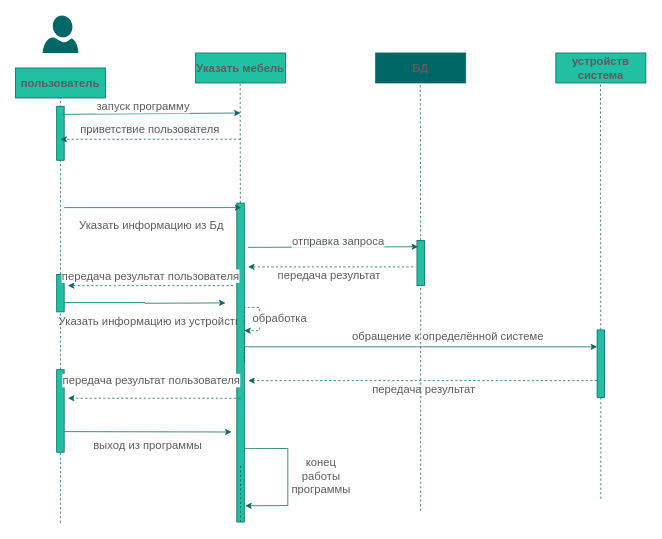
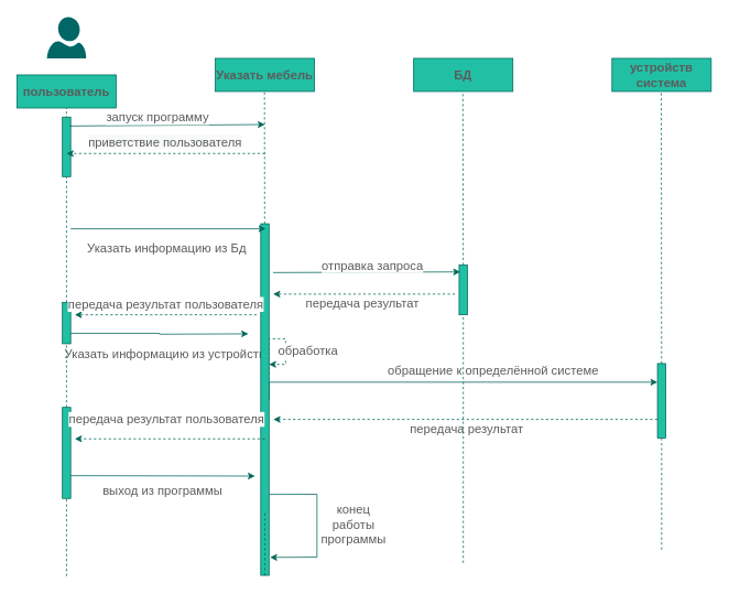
  <mxCell id="0" />
  <mxCell id="1" parent="0" />
  <mxCell id="2" value="пользователь" style="rounded=0;whiteSpace=wrap;html=1;fillColor=#21C0A5;strokeColor=#006658;fontStyle=1;fontSize=15;fontColor=#5C5C5C;" parent="1" vertex="1"><mxGeometry x="20" y="90" width="120" height="40" as="geometry" /></mxCell>
  <mxCell id="3" value="Указать мебель" style="rounded=0;whiteSpace=wrap;html=1;fillColor=#21C0A5;strokeColor=#006658;fontStyle=1;fontSize=15;fontColor=#5C5C5C;" parent="1" vertex="1"><mxGeometry x="260" y="70" width="120" height="40" as="geometry" /></mxCell>
- <mxCell id="4" value="БД" style="rounded=0;whiteSpace=wrap;html=1;fillColor=#006666;strokeColor=#006658;fontStyle=1;fontSize=15;fontColor=#5C5C5C;" parent="1" vertex="1"><mxGeometry x="500" y="70" width="120" height="40" as="geometry" /></mxCell>
+ <mxCell id="4" value="БД" style="rounded=0;whiteSpace=wrap;html=1;fillColor=#21C0A5;strokeColor=#006658;fontStyle=1;fontSize=15;fontColor=#5C5C5C;" parent="1" vertex="1"><mxGeometry x="500" y="70" width="120" height="40" as="geometry" /></mxCell>
  <mxCell id="5" value="устройств система" style="rounded=0;whiteSpace=wrap;html=1;fillColor=#21C0A5;strokeColor=#006658;fontStyle=1;fontSize=15;fontColor=#5C5C5C;" parent="1" vertex="1"><mxGeometry x="740" y="70" width="120" height="40" as="geometry" /></mxCell>
  <mxCell id="6" value="" style="endArrow=none;dashed=1;html=1;rounded=0;entryX=0.5;entryY=1;entryDx=0;entryDy=0;startArrow=none;fontStyle=0;fontSize=15;strokeColor=#006658;fontColor=#5C5C5C;" parent="1" source="15" target="2" edge="1"><mxGeometry width="50" height="50" relative="1" as="geometry"><mxPoint x="80" y="511" as="sourcePoint" /><mxPoint x="460" y="160" as="targetPoint" /></mxGeometry></mxCell>
  <mxCell id="7" value="" style="endArrow=none;dashed=1;html=1;rounded=0;entryX=0.5;entryY=1;entryDx=0;entryDy=0;startArrow=none;fontStyle=0;fontSize=15;strokeColor=#006658;fontColor=#5C5C5C;" parent="1" source="25" edge="1"><mxGeometry width="50" height="50" relative="1" as="geometry"><mxPoint x="319.5" y="511" as="sourcePoint" /><mxPoint x="319.5" y="110" as="targetPoint" /></mxGeometry></mxCell>
  <mxCell id="8" value="" style="endArrow=none;dashed=1;html=1;rounded=0;entryX=0.5;entryY=1;entryDx=0;entryDy=0;fontStyle=0;fontSize=15;startArrow=none;strokeColor=#006658;fontColor=#5C5C5C;" parent="1" source="39" edge="1"><mxGeometry width="50" height="50" relative="1" as="geometry"><mxPoint x="559.5" y="511" as="sourcePoint" /><mxPoint x="559.5" y="110" as="targetPoint" /></mxGeometry></mxCell>
  <mxCell id="9" value="" style="endArrow=none;dashed=1;html=1;rounded=0;entryX=0.5;entryY=1;entryDx=0;entryDy=0;startArrow=none;fontStyle=0;fontSize=15;strokeColor=#006658;fontColor=#5C5C5C;" parent="1" source="19" edge="1"><mxGeometry width="50" height="50" relative="1" as="geometry"><mxPoint x="799.5" y="511" as="sourcePoint" /><mxPoint x="799.5" y="110" as="targetPoint" /></mxGeometry></mxCell>
  <mxCell id="10" value="" style="rounded=0;whiteSpace=wrap;html=1;fontStyle=0;fontSize=15;fillColor=#21C0A5;strokeColor=#006658;fontColor=#5C5C5C;" parent="1" vertex="1"><mxGeometry x="75" y="141" width="10" height="72" as="geometry" /></mxCell>
  <mxCell id="11" value="" style="rounded=0;whiteSpace=wrap;html=1;fontStyle=0;fontSize=15;fillColor=#21C0A5;strokeColor=#006658;fontColor=#5C5C5C;" parent="1" vertex="1"><mxGeometry x="75" y="492" width="10" height="110" as="geometry" /></mxCell>
  <mxCell id="12" value="" style="endArrow=none;dashed=1;html=1;rounded=0;entryX=0.5;entryY=1;entryDx=0;entryDy=0;fontStyle=0;fontSize=15;strokeColor=#006658;fontColor=#5C5C5C;" parent="1" target="11" edge="1"><mxGeometry width="50" height="50" relative="1" as="geometry"><mxPoint x="80" y="696" as="sourcePoint" /><mxPoint x="80" y="110" as="targetPoint" /></mxGeometry></mxCell>
  <mxCell id="13" style="edgeStyle=orthogonalEdgeStyle;rounded=0;orthogonalLoop=1;jettySize=auto;html=1;exitX=1;exitY=0.75;exitDx=0;exitDy=0;fontStyle=0;fontSize=15;strokeColor=#006658;fontColor=#5C5C5C;" parent="1" source="15" edge="1"><mxGeometry relative="1" as="geometry"><mxPoint x="300" y="403" as="targetPoint" /></mxGeometry></mxCell>
  <mxCell id="14" value="Указать информацию из устройств" style="edgeLabel;html=1;align=center;verticalAlign=middle;resizable=0;points=[];fontStyle=0;fontSize=15;fontColor=#5C5C5C;" parent="13" vertex="1" connectable="0"><mxGeometry x="0.18" relative="1" as="geometry"><mxPoint x="-12" y="23" as="offset" /></mxGeometry></mxCell>
  <mxCell id="15" value="" style="rounded=0;whiteSpace=wrap;html=1;fontStyle=0;fontSize=15;fillColor=#21C0A5;strokeColor=#006658;fontColor=#5C5C5C;" parent="1" vertex="1"><mxGeometry x="75" y="365" width="10" height="50" as="geometry" /></mxCell>
  <mxCell id="16" value="" style="endArrow=none;dashed=1;html=1;rounded=0;entryX=0.5;entryY=1;entryDx=0;entryDy=0;startArrow=none;fontStyle=0;fontSize=15;strokeColor=#006658;fontColor=#5C5C5C;" parent="1" source="11" target="15" edge="1"><mxGeometry width="50" height="50" relative="1" as="geometry"><mxPoint x="80" y="380" as="sourcePoint" /><mxPoint x="80" y="110" as="targetPoint" /></mxGeometry></mxCell>
  <mxCell id="17" style="edgeStyle=orthogonalEdgeStyle;rounded=0;orthogonalLoop=1;jettySize=auto;html=1;exitX=0;exitY=0.75;exitDx=0;exitDy=0;dashed=1;fontSize=15;strokeColor=#006658;fontColor=#5C5C5C;" parent="1" source="19" edge="1"><mxGeometry relative="1" as="geometry"><mxPoint x="330.211" y="506.526" as="targetPoint" /></mxGeometry></mxCell>
  <mxCell id="18" value="передача результат&amp;nbsp;" style="edgeLabel;html=1;align=center;verticalAlign=middle;resizable=0;points=[];fontSize=15;fontColor=#5C5C5C;" parent="17" vertex="1" connectable="0"><mxGeometry x="-0.123" y="-2" relative="1" as="geometry"><mxPoint x="-26" y="12" as="offset" /></mxGeometry></mxCell>
  <mxCell id="19" value="" style="rounded=0;whiteSpace=wrap;html=1;fontStyle=0;fontSize=15;fillColor=#21C0A5;strokeColor=#006658;fontColor=#5C5C5C;" parent="1" vertex="1"><mxGeometry x="795" y="439" width="10" height="90" as="geometry" /></mxCell>
  <mxCell id="20" value="" style="endArrow=none;dashed=1;html=1;rounded=0;entryX=0.5;entryY=1;entryDx=0;entryDy=0;fontStyle=0;fontSize=15;strokeColor=#006658;fontColor=#5C5C5C;" parent="1" target="19" edge="1"><mxGeometry width="50" height="50" relative="1" as="geometry"><mxPoint x="800" y="664" as="sourcePoint" /><mxPoint x="799.5" y="110" as="targetPoint" /></mxGeometry></mxCell>
  <mxCell id="21" style="edgeStyle=orthogonalEdgeStyle;rounded=0;orthogonalLoop=1;jettySize=auto;html=1;exitX=1;exitY=0.5;exitDx=0;exitDy=0;fontSize=15;dashed=1;strokeColor=#006658;fontColor=#5C5C5C;" parent="1" source="25" target="25" edge="1"><mxGeometry relative="1" as="geometry"><mxPoint x="350" y="460" as="targetPoint" /><Array as="points"><mxPoint x="325" y="409" /><mxPoint x="345" y="409" /><mxPoint x="345" y="440" /></Array></mxGeometry></mxCell>
  <mxCell id="22" value="обработка" style="edgeLabel;html=1;align=center;verticalAlign=middle;resizable=0;points=[];fontSize=15;fontColor=#5C5C5C;" parent="21" vertex="1" connectable="0"><mxGeometry x="0.009" y="1" relative="1" as="geometry"><mxPoint x="47" y="13" as="offset" /></mxGeometry></mxCell>
  <mxCell id="23" style="edgeStyle=orthogonalEdgeStyle;rounded=0;orthogonalLoop=1;jettySize=auto;html=1;exitX=1;exitY=0.5;exitDx=0;exitDy=0;entryX=0;entryY=0.25;entryDx=0;entryDy=0;fontSize=15;strokeColor=#006658;fontColor=#5C5C5C;" parent="1" source="25" target="19" edge="1"><mxGeometry relative="1" as="geometry"><Array as="points"><mxPoint x="325" y="462" /></Array></mxGeometry></mxCell>
  <mxCell id="24" value="обращение к определённой системе" style="edgeLabel;html=1;align=center;verticalAlign=middle;resizable=0;points=[];fontSize=15;fontColor=#5C5C5C;" parent="23" vertex="1" connectable="0"><mxGeometry x="0.205" y="-1" relative="1" as="geometry"><mxPoint x="-5" y="-16" as="offset" /></mxGeometry></mxCell>
  <mxCell id="25" value="" style="rounded=0;whiteSpace=wrap;html=1;fontStyle=0;fontSize=15;fillColor=#21C0A5;strokeColor=#006658;fontColor=#5C5C5C;" parent="1" vertex="1"><mxGeometry x="315" y="270" width="10" height="425" as="geometry" /></mxCell>
  <mxCell id="26" value="" style="endArrow=none;dashed=1;html=1;rounded=0;entryX=0.5;entryY=1;entryDx=0;entryDy=0;fontStyle=0;fontSize=15;strokeColor=#006658;fontColor=#5C5C5C;" parent="1" target="25" edge="1"><mxGeometry width="50" height="50" relative="1" as="geometry"><mxPoint x="320" y="620" as="sourcePoint" /><mxPoint x="319.5" y="110" as="targetPoint" /></mxGeometry></mxCell>
  <mxCell id="27" value="" style="endArrow=classic;html=1;rounded=0;exitX=0.9;exitY=0.15;exitDx=0;exitDy=0;exitPerimeter=0;fontStyle=0;fontSize=15;strokeColor=#006658;fontColor=#5C5C5C;" parent="1" source="10" edge="1"><mxGeometry width="50" height="50" relative="1" as="geometry"><mxPoint x="470" y="350" as="sourcePoint" /><mxPoint x="320" y="150" as="targetPoint" /></mxGeometry></mxCell>
  <mxCell id="28" value="запуск программу" style="edgeLabel;html=1;align=center;verticalAlign=middle;resizable=0;points=[];fontStyle=0;fontSize=15;fontColor=#5C5C5C;" parent="27" vertex="1" connectable="0"><mxGeometry x="-0.508" y="3" relative="1" as="geometry"><mxPoint x="48" y="-8" as="offset" /></mxGeometry></mxCell>
  <mxCell id="29" value="" style="endArrow=classic;html=1;rounded=0;dashed=1;fontStyle=0;fontSize=15;strokeColor=#006658;fontColor=#5C5C5C;" parent="1" edge="1"><mxGeometry width="50" height="50" relative="1" as="geometry"><mxPoint x="320" y="185" as="sourcePoint" /><mxPoint x="80" y="185" as="targetPoint" /></mxGeometry></mxCell>
  <mxCell id="30" value="&lt;span style=&quot;font-size: 15px; text-align: left; background-color: rgb(248, 249, 250);&quot;&gt;приветствие пользователя&lt;/span&gt;" style="edgeLabel;html=1;align=center;verticalAlign=middle;resizable=0;points=[];fontStyle=0;fontSize=15;fontColor=#5C5C5C;" parent="29" vertex="1" connectable="0"><mxGeometry x="0.237" y="-1" relative="1" as="geometry"><mxPoint x="26" y="-14" as="offset" /></mxGeometry></mxCell>
  <mxCell id="31" value="" style="endArrow=classic;html=1;rounded=0;exitX=0.9;exitY=0.629;exitDx=0;exitDy=0;exitPerimeter=0;fontStyle=0;fontSize=15;strokeColor=#006658;fontColor=#5C5C5C;" parent="1" edge="1"><mxGeometry width="50" height="50" relative="1" as="geometry"><mxPoint x="85" y="276.06" as="sourcePoint" /><mxPoint x="321" y="276" as="targetPoint" /></mxGeometry></mxCell>
  <mxCell id="32" value="Указать информацию из Бд" style="edgeLabel;html=1;align=center;verticalAlign=middle;resizable=0;points=[];fontStyle=0;fontSize=15;fontColor=#5C5C5C;" parent="31" vertex="1" connectable="0"><mxGeometry x="-0.288" relative="1" as="geometry"><mxPoint x="32" y="22" as="offset" /></mxGeometry></mxCell>
  <mxCell id="33" value="" style="endArrow=classic;html=1;rounded=0;dashed=1;fontStyle=0;fontSize=15;strokeColor=#006658;fontColor=#5C5C5C;" parent="1" edge="1"><mxGeometry width="50" height="50" relative="1" as="geometry"><mxPoint x="310" y="380" as="sourcePoint" /><mxPoint x="90" y="380" as="targetPoint" /></mxGeometry></mxCell>
  <mxCell id="34" value="передача результат пользователя" style="edgeLabel;html=1;align=center;verticalAlign=middle;resizable=0;points=[];fontStyle=0;fontSize=15;fontColor=#5C5C5C;" parent="33" vertex="1" connectable="0"><mxGeometry x="0.268" y="1" relative="1" as="geometry"><mxPoint x="28" y="-15" as="offset" /></mxGeometry></mxCell>
  <mxCell id="35" value="" style="endArrow=classic;html=1;rounded=0;fontSize=15;dashed=1;strokeColor=#006658;fontColor=#5C5C5C;" parent="1" edge="1"><mxGeometry width="50" height="50" relative="1" as="geometry"><mxPoint x="320" y="530" as="sourcePoint" /><mxPoint x="90" y="530" as="targetPoint" /></mxGeometry></mxCell>
  <mxCell id="36" value="передача результат пользователя" style="edgeLabel;html=1;align=center;verticalAlign=middle;resizable=0;points=[];fontSize=15;fontColor=#5C5C5C;" parent="35" vertex="1" connectable="0"><mxGeometry x="-0.417" y="2" relative="1" as="geometry"><mxPoint x="-53" y="-27" as="offset" /></mxGeometry></mxCell>
  <mxCell id="37" value="" style="endArrow=classic;html=1;rounded=0;fontSize=15;exitX=1;exitY=0.75;exitDx=0;exitDy=0;strokeColor=#006658;fontColor=#5C5C5C;" parent="1" source="11" edge="1"><mxGeometry width="50" height="50" relative="1" as="geometry"><mxPoint x="310" y="610" as="sourcePoint" /><mxPoint x="308" y="575" as="targetPoint" /></mxGeometry></mxCell>
  <mxCell id="38" value="выход из программы" style="edgeLabel;html=1;align=center;verticalAlign=middle;resizable=0;points=[];fontSize=15;fontColor=#5C5C5C;" parent="37" vertex="1" connectable="0"><mxGeometry x="-0.221" y="-6" relative="1" as="geometry"><mxPoint x="24" y="11" as="offset" /></mxGeometry></mxCell>
  <mxCell id="39" value="" style="rounded=0;whiteSpace=wrap;html=1;fontStyle=0;fontSize=15;fillColor=#21C0A5;strokeColor=#006658;fontColor=#5C5C5C;" parent="1" vertex="1"><mxGeometry x="555" y="320" width="10" height="60" as="geometry" /></mxCell>
  <mxCell id="40" value="" style="endArrow=none;dashed=1;html=1;rounded=0;entryX=0.5;entryY=1;entryDx=0;entryDy=0;fontStyle=0;fontSize=15;strokeColor=#006658;fontColor=#5C5C5C;" parent="1" target="39" edge="1"><mxGeometry width="50" height="50" relative="1" as="geometry"><mxPoint x="560" y="680" as="sourcePoint" /><mxPoint x="559.5" y="110" as="targetPoint" /></mxGeometry></mxCell>
  <mxCell id="41" value="" style="endArrow=classic;html=1;rounded=0;fontSize=15;entryX=0.143;entryY=0.136;entryDx=0;entryDy=0;entryPerimeter=0;strokeColor=#006658;fontColor=#5C5C5C;" parent="1" target="39" edge="1"><mxGeometry width="50" height="50" relative="1" as="geometry"><mxPoint x="330" y="329" as="sourcePoint" /><mxPoint x="310" y="270" as="targetPoint" /></mxGeometry></mxCell>
  <mxCell id="42" value="отправка запроса" style="edgeLabel;html=1;align=center;verticalAlign=middle;resizable=0;points=[];fontSize=15;fontColor=#5C5C5C;" parent="41" vertex="1" connectable="0"><mxGeometry x="-0.596" relative="1" as="geometry"><mxPoint x="74" y="-9" as="offset" /></mxGeometry></mxCell>
  <mxCell id="43" value="" style="endArrow=classic;html=1;rounded=0;dashed=1;fontSize=15;strokeColor=#006658;fontColor=#5C5C5C;" parent="1" edge="1"><mxGeometry width="50" height="50" relative="1" as="geometry"><mxPoint x="550" y="355" as="sourcePoint" /><mxPoint x="330" y="355" as="targetPoint" /></mxGeometry></mxCell>
  <mxCell id="44" value="передача результат&amp;nbsp;" style="edgeLabel;html=1;align=center;verticalAlign=middle;resizable=0;points=[];fontSize=15;fontColor=#5C5C5C;" parent="43" vertex="1" connectable="0"><mxGeometry x="-0.213" y="1" relative="1" as="geometry"><mxPoint x="-24" y="9" as="offset" /></mxGeometry></mxCell>
  <mxCell id="45" value="" style="endArrow=classic;html=1;rounded=0;fontSize=15;exitX=1;exitY=0.924;exitDx=0;exitDy=0;exitPerimeter=0;entryX=1.125;entryY=0.949;entryDx=0;entryDy=0;entryPerimeter=0;strokeColor=#006658;fontColor=#5C5C5C;" parent="1" target="25" edge="1"><mxGeometry width="50" height="50" relative="1" as="geometry"><mxPoint x="325" y="597.16" as="sourcePoint" /><mxPoint x="393" y="654" as="targetPoint" /><Array as="points"><mxPoint x="383" y="597" /><mxPoint x="383" y="673" /></Array></mxGeometry></mxCell>
  <mxCell id="46" value="конец &lt;br&gt;работы &lt;br&gt;программы" style="edgeLabel;html=1;align=center;verticalAlign=middle;resizable=0;points=[];fontSize=15;fontColor=#5C5C5C;" parent="45" vertex="1" connectable="0"><mxGeometry x="0.263" y="3" relative="1" as="geometry"><mxPoint x="40" y="-26" as="offset" /></mxGeometry></mxCell>
  <mxCell id="47" value="" style="verticalLabelPosition=bottom;html=1;verticalAlign=top;align=center;strokeColor=none;fillColor=#006666;shape=mxgraph.azure.user;rounded=0;sketch=0;fontColor=#5C5C5C;" vertex="1" parent="1"><mxGeometry x="56.25" y="20" width="47.5" height="50" as="geometry" /></mxCell>
